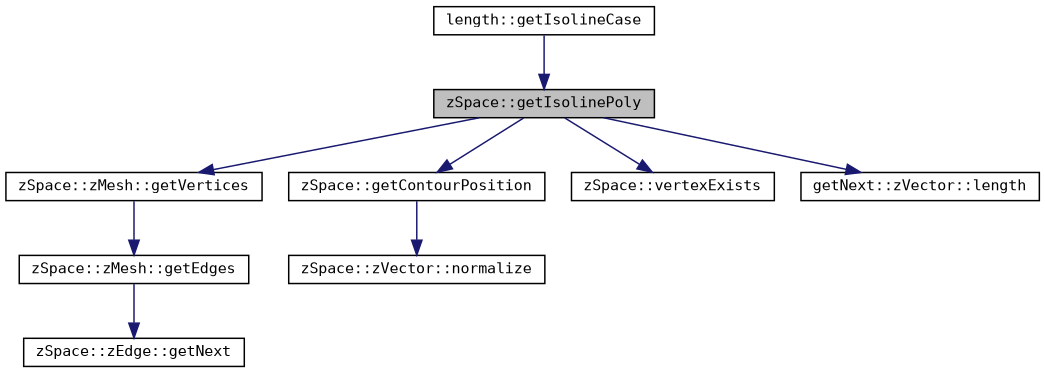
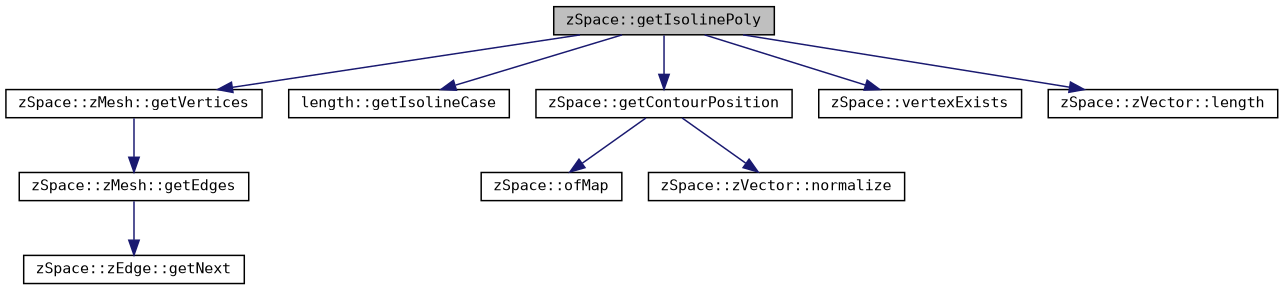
  digraph {
    fontname="DejaVu Sans Mono"
    rankdir=TB
    node [color=black fillcolor=white fontname="DejaVu Sans Mono" fontsize=10 shape=record style=filled]
    edge [color=midnightblue fontname="DejaVu Sans Mono" fontsize=10 labelfontname=Helvetica labelfontsize=10 style=solid]
    n1 [fillcolor=grey75 fontcolor=black height=0.2 label="zSpace::getIsolinePoly" width=0.4]
    n2 [height=0.2 label="zSpace::zMesh::getVertices" width=0.4]
    n3 [height=0.2 label="length::getIsolineCase" width=0.4]
    n4 [height=0.2 label="zSpace::getContourPosition" width=0.4]
    n5 [height=0.2 label="zSpace::vertexExists" width=0.4]
-   n6 [height=0.2 label="getNext::zVector::length" width=0.4]
+   n6 [height=0.2 label="zSpace::zVector::length" width=0.4]
    n7 [height=0.2 label="zSpace::zMesh::getEdges" width=0.4]
+   n8 [height=0.2 label="zSpace::ofMap" width=0.4]
    n9 [height=0.2 label="zSpace::zVector::normalize" width=0.4]
    n10 [height=0.2 label="zSpace::zEdge::getNext" width=0.4]
    n1 -> n2
-   n3 -> n1
+   n1 -> n3
    n1 -> n4
    n1 -> n5
    n1 -> n6
    n2 -> n7
+   n4 -> n8
    n4 -> n9
    n7 -> n10
  }
